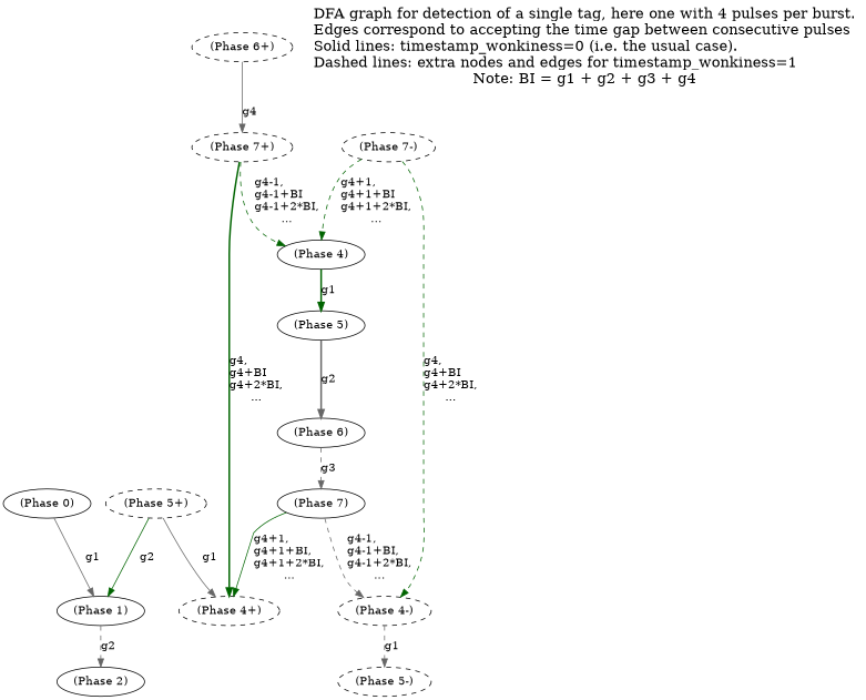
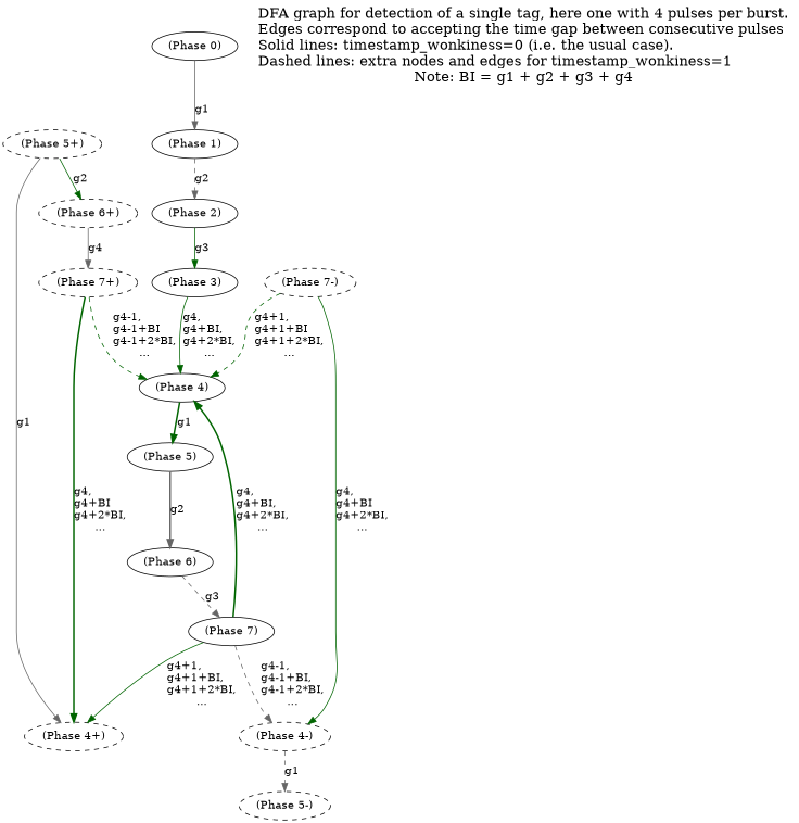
  digraph {
    edge [color=darkgreen style=solid]
    n1 [label="(Phase 0)"]
    n2 [label="(Phase 1)"]
    n3 [label="(Phase 2)"]
+   n4 [label="(Phase 3)"]
    n5 [label="(Phase 4)"]
    n6 [label="(Phase 5)"]
    n7 [label="(Phase 6)"]
    n8 [label="(Phase 7)"]
    n9 [label="(Phase 4+)" style=dashed]
    n10 [label="(Phase 4-)" style=dashed]
    n11 [label="(Phase 5+)" style=dashed]
    n12 [label="(Phase 6+)" style=dashed]
    n13 [label="(Phase 7+)" style=dashed]
    n14 [label="(Phase 5-)" style=dashed]
    n15 [label="(Phase 7-)" style=dashed]
    n16 [fontsize=18 label="DFA graph for detection of a single tag, here one with 4 pulses per burst.\lEdges correspond to accepting the time gap between consecutive pulses\lSolid lines: timestamp_wonkiness=0 (i.e. the usual case).\lDashed lines: extra nodes and edges for timestamp_wonkiness=1\lNote: BI = g1 + g2 + g3 + g4" shape=none]
    subgraph sub_1 {
      n1
      n2
      n3
+     n4
      n5
      n6
      n7
      n8
    }
    subgraph sub_2 {
      n5
      n8
      n9
      n10
      n11
      n12
      n13
      n14
      n15
    }
    n1 -> n2 [color=gray40 label=g1]
    n2 -> n3 [color=gray40 label=g2 style=dashed]
+   n3 -> n4 [label=g3]
+   n4 -> n5 [label="g4,\lg4+BI,\lg4+2*BI,\l..."]
    n5 -> n6 [label=g1 style=bold]
    n6 -> n7 [color=gray40 label=g2 style=bold]
    n7 -> n8 [color=gray40 label=g3 style=dashed]
+   n8 -> n5 [label="g4,\lg4+BI,\lg4+2*BI,\l..." style=bold]
    n8 -> n9 [label="g4+1,\lg4+1+BI,\lg4+1+2*BI,\l..."]
    n8 -> n10 [color=gray40 label="g4-1,\lg4-1+BI,\lg4-1+2*BI,\l..." style=dashed]
    n10 -> n14 [color=gray40 label=g1 style=dashed]
    n11 -> n9 [color=gray40 label=g1]
-   n11 -> n2 [label=g2]
+   n11 -> n12 [label=g2]
    n12 -> n13 [color=gray40 label=g4]
    n13 -> n5 [label="g4-1,\lg4-1+BI\lg4-1+2*BI,\l..." style=dashed]
    n13 -> n9 [label="g4,\lg4+BI\lg4+2*BI,\l..." style=bold]
    n15 -> n5 [label="g4+1,\lg4+1+BI\lg4+1+2*BI,\l..." style=dashed]
-   n15 -> n10 [label="g4,\lg4+BI\lg4+2*BI,\l..." style=dashed]
+   n15 -> n10 [label="g4,\lg4+BI\lg4+2*BI,\l..."]
  }
